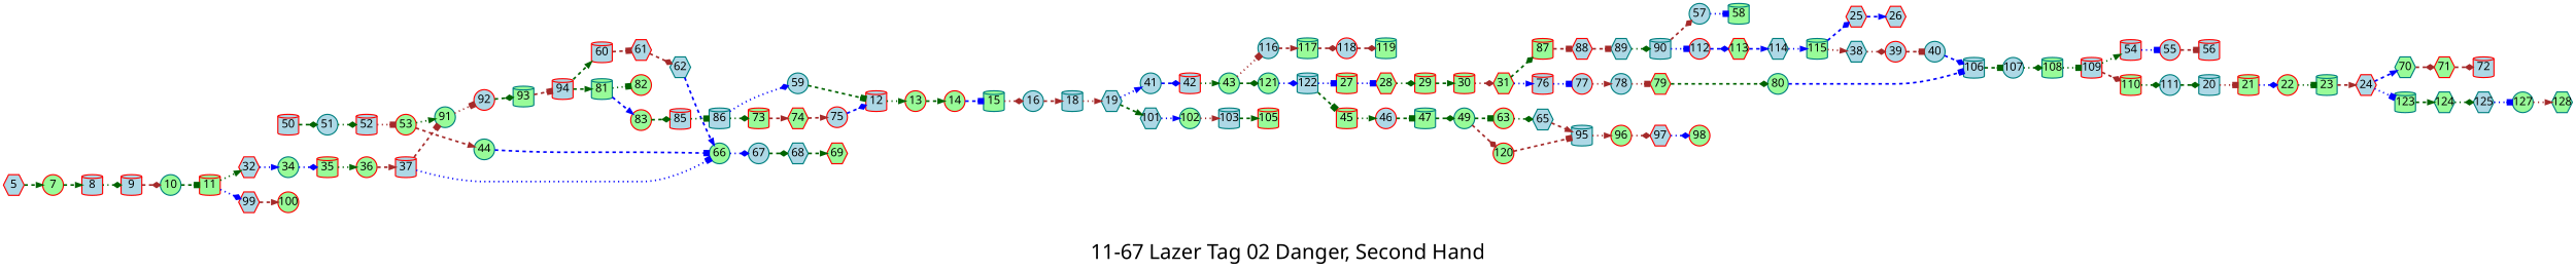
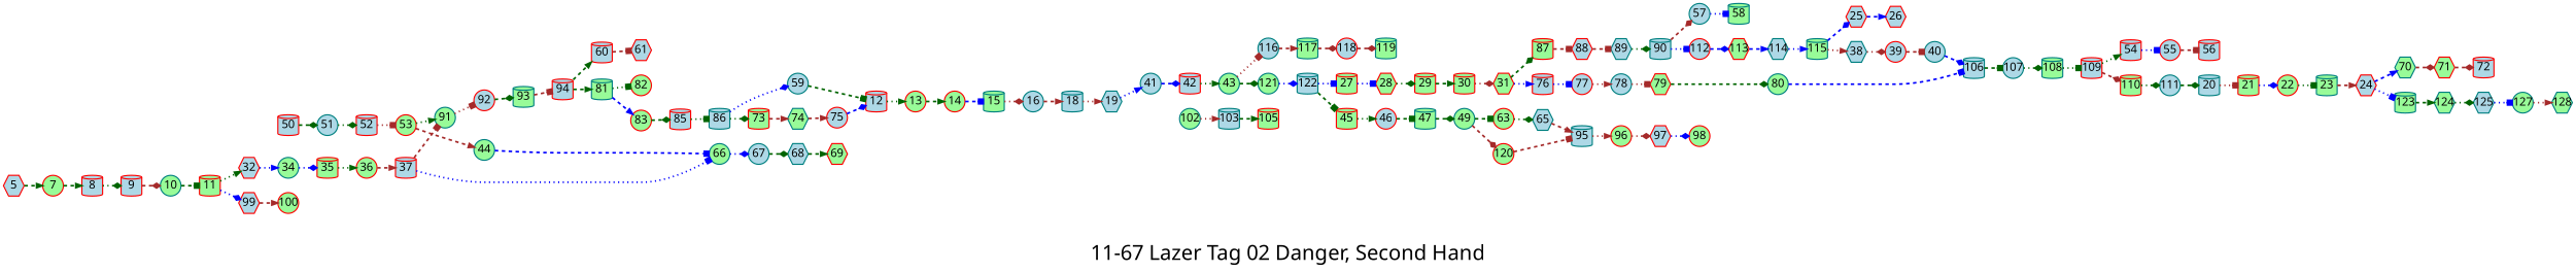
  digraph {
    fontname="Noto Sans"
    fontsize=36
    label="11-67 Lazer Tag 02 Danger, Second Hand"
    nodesep=0.35
    ordering=out
    rankdir=LR
    ranksep=0.45
    node [color=red fillcolor=lightblue fixedsize=true fontname="Noto Sans" fontsize=20 labelfloat=true margin="0,0" penwidth=2 regular=true shape=cylinder style=filled]
    edge [arrowhead=diamond color=darkgreen fontname="Noto Sans" fontsize=12 labelfloat=true penwidth=3 style=dashed]
    5 [shape=hexagon]
    7 [fillcolor=palegreen shape=circle]
    8
    9
    10 [color=teal fillcolor=palegreen shape=circle]
    11 [fillcolor=palegreen]
    32 [shape=hexagon]
    99 [shape=hexagon]
    34 [color=teal fillcolor=palegreen shape=circle]
    100 [fillcolor=palegreen shape=circle]
    35 [fillcolor=palegreen]
    13 [fillcolor=palegreen shape=circle]
    12
    14 [fillcolor=palegreen shape=circle]
    15 [color=teal fillcolor=palegreen]
    16 [color=teal shape=circle]
    18 [color=teal]
    19 [color=teal shape=hexagon]
    41 [color=teal shape=circle]
-   101 [color=teal shape=hexagon]
    42
    102 [color=teal fillcolor=palegreen shape=circle]
    43 [color=teal fillcolor=palegreen shape=circle]
    103 [color=teal]
    20 [color=teal]
    21 [fillcolor=palegreen]
    22 [fillcolor=palegreen shape=circle]
    23 [color=teal fillcolor=palegreen]
    24 [shape=hexagon]
    70 [color=teal fillcolor=palegreen shape=hexagon]
    123 [color=teal fillcolor=palegreen]
    71 [fillcolor=palegreen shape=hexagon]
    124 [color=teal fillcolor=palegreen shape=hexagon]
    72
    125 [color=teal shape=hexagon]
    25 [shape=hexagon]
    26 [shape=hexagon]
    27 [fillcolor=palegreen]
    28 [fillcolor=palegreen shape=hexagon]
    29 [fillcolor=palegreen]
    30 [fillcolor=palegreen]
    31 [fillcolor=palegreen shape=hexagon]
    87 [fillcolor=palegreen]
    76
    88 [shape=hexagon]
    77 [shape=circle]
    89 [color=teal shape=hexagon]
    78 [color=teal shape=circle]
    36 [fillcolor=palegreen shape=circle]
    37
    91 [color=teal fillcolor=palegreen shape=circle]
    66 [color=teal fillcolor=palegreen shape=circle]
    92 [shape=circle]
    67 [color=teal shape=circle]
    93 [color=teal fillcolor=palegreen]
    68 [color=teal shape=hexagon]
    38 [color=teal shape=hexagon]
    39 [shape=circle]
    40 [color=teal shape=circle]
    106 [color=teal]
    107 [color=teal shape=circle]
    108 [color=teal fillcolor=palegreen]
    116 [color=teal shape=circle]
    121 [color=teal fillcolor=palegreen shape=circle]
    117 [color=teal fillcolor=palegreen]
    122 [color=teal]
    118 [shape=circle]
    45 [fillcolor=palegreen]
    44 [color=teal fillcolor=palegreen shape=circle]
    46 [shape=circle]
    47 [color=teal fillcolor=palegreen]
    49 [color=teal fillcolor=palegreen shape=circle]
    63 [fillcolor=palegreen shape=circle]
    120 [fillcolor=palegreen shape=circle]
    65 [color=teal shape=hexagon]
    95 [color=teal]
    96 [fillcolor=palegreen shape=circle]
    51 [color=teal shape=circle]
    50
    52
    53 [fillcolor=palegreen shape=circle]
    55 [shape=circle]
    54
    56
    57 [color=teal shape=circle]
    58 [color=teal fillcolor=palegreen]
    59 [color=teal shape=circle]
    61 [shape=hexagon]
    60
-   62 [color=teal shape=hexagon]
    97 [shape=hexagon]
    69 [fillcolor=palegreen shape=hexagon]
    73 [fillcolor=palegreen]
-   74 [fillcolor=palegreen shape=hexagon]
+   74 [color=teal fillcolor=palegreen shape=hexagon]
    75 [shape=circle]
    79 [fillcolor=palegreen shape=hexagon]
    80 [color=teal fillcolor=palegreen shape=circle]
    81 [color=teal fillcolor=palegreen]
    82 [fillcolor=palegreen shape=circle]
    83 [fillcolor=palegreen shape=circle]
    85
    86 [color=teal]
    90 [color=teal]
    112 [shape=circle]
    113 [fillcolor=palegreen shape=hexagon]
    114 [color=teal shape=hexagon]
    94
    98 [fillcolor=palegreen shape=circle]
    105 [fillcolor=palegreen]
    109
    110 [fillcolor=palegreen]
    111 [color=teal shape=circle]
    115 [color=teal fillcolor=palegreen]
    119 [color=teal fillcolor=palegreen]
    127 [color=teal fillcolor=palegreen shape=circle]
    128 [color=teal fillcolor=palegreen shape=hexagon]
    5 -> 7 [arrowhead=normal]
    7 -> 8 [arrowhead=normal]
    8 -> 9 [style=dotted]
    9 -> 10 [color=brown]
    10 -> 11 [arrowhead=box]
    11 -> 32 [arrowhead=normal style=dotted]
    11 -> 99 [color=blue style=dotted]
    32 -> 34 [arrowhead=normal color=blue style=dotted]
    99 -> 100 [arrowhead=normal color=brown]
    34 -> 35 [color=blue style=dotted]
    35 -> 36 [arrowhead=normal style=dotted]
    13 -> 14 [arrowhead=normal]
    12 -> 13 [arrowhead=normal style=dotted]
    14 -> 15 [arrowhead=box color=blue]
    15 -> 16 [color=brown style=dotted]
    16 -> 18 [arrowhead=normal color=brown]
    18 -> 19 [arrowhead=normal color=brown style=dotted]
    19 -> 41 [arrowhead=normal color=blue style=dotted]
-   19 -> 101 [arrowhead=normal]
    41 -> 42 [color=blue]
-   101 -> 102 [arrowhead=normal color=blue style=dotted]
    42 -> 43 [arrowhead=normal style=dotted]
    102 -> 103 [arrowhead=normal color=brown style=dotted]
    43 -> 116 [arrowhead=box color=brown style=dotted]
    43 -> 121
    103 -> 105 [arrowhead=normal]
    20 -> 21 [arrowhead=box color=brown style=dotted]
    21 -> 22 [color=blue style=dotted]
    22 -> 23 [arrowhead=box style=dotted]
    23 -> 24 [arrowhead=normal color=brown]
    24 -> 70 [arrowhead=normal color=blue]
    24 -> 123 [arrowhead=box color=blue style=dotted]
    70 -> 71 [color=brown]
    123 -> 124 [arrowhead=normal]
    71 -> 72 [color=brown]
    124 -> 125 [style=dotted]
    125 -> 127 [arrowhead=box color=blue style=dotted]
    25 -> 26 [arrowhead=normal color=blue]
    27 -> 28 [arrowhead=box color=blue style=dotted]
    28 -> 29 [style=dotted]
    29 -> 30 [arrowhead=normal]
    30 -> 31 [color=brown style=dotted]
    31 -> 87
    31 -> 76 [arrowhead=normal color=blue style=dotted]
    87 -> 88 [arrowhead=box color=brown]
    76 -> 77 [arrowhead=box color=blue style=dotted]
    88 -> 89 [arrowhead=box color=brown]
    77 -> 78 [arrowhead=normal color=brown style=dotted]
    89 -> 90 [style=dotted]
    78 -> 79 [arrowhead=box color=brown style=dotted]
    36 -> 37 [arrowhead=normal color=brown]
    37 -> 91 [arrowhead=box color=brown]
    37 -> 66 [arrowhead=box color=blue style=dotted]
    91 -> 92 [arrowhead=box color=brown style=dotted]
    66 -> 67 [color=blue style=dotted]
    92 -> 93
    67 -> 68
    93 -> 94 [arrowhead=box color=brown]
    68 -> 69 [arrowhead=normal]
    38 -> 39 [color=brown style=dotted]
    39 -> 40 [arrowhead=box color=brown]
    40 -> 106 [color=blue]
    106 -> 107 [arrowhead=box]
    107 -> 108 [style=dotted]
    108 -> 109 [arrowhead=box style=dotted]
    116 -> 117 [arrowhead=normal color=brown]
    121 -> 122 [color=blue style=dotted]
    117 -> 118 [color=brown]
    122 -> 27 [arrowhead=box color=blue style=dotted]
    122 -> 45 [arrowhead=box]
    118 -> 119 [color=brown]
    45 -> 46 [arrowhead=normal style=dotted]
    44 -> 66 [arrowhead=box color=blue]
    46 -> 47 [arrowhead=box]
    47 -> 49
    49 -> 63 [arrowhead=box]
    49 -> 120 [color=brown]
    63 -> 65 [style=dotted]
    120 -> 95 [arrowhead=box color=brown]
    65 -> 95 [arrowhead=normal color=brown]
    95 -> 96 [arrowhead=normal color=brown style=dotted]
    96 -> 97 [color=brown style=dotted]
    51 -> 52 [style=dotted]
    50 -> 51
    52 -> 53 [arrowhead=box color=brown style=dotted]
    53 -> 91 [arrowhead=normal style=dotted]
    53 -> 44 [arrowhead=normal color=brown]
    55 -> 56 [arrowhead=box color=brown]
    54 -> 55 [arrowhead=box color=blue style=dotted]
    57 -> 58 [arrowhead=box color=blue style=dotted]
    59 -> 12 [arrowhead=box]
-   61 -> 62 [color=brown]
    60 -> 61 [arrowhead=box color=brown]
-   62 -> 66 [arrowhead=normal color=blue]
    97 -> 98 [color=blue style=dotted]
    73 -> 74 [arrowhead=normal color=brown]
    74 -> 75 [arrowhead=normal color=brown]
    75 -> 12 [color=blue]
    79 -> 80
    80 -> 106 [arrowhead=box color=blue]
    81 -> 82 [arrowhead=box style=dotted]
    81 -> 83 [arrowhead=normal color=blue]
    83 -> 85
    85 -> 86 [arrowhead=box style=dotted]
    86 -> 59 [color=blue style=dotted]
    86 -> 73 [style=dotted]
    90 -> 57 [color=brown]
    90 -> 112 [arrowhead=box color=blue style=dotted]
    112 -> 113 [color=blue]
    113 -> 114 [arrowhead=normal color=blue]
    114 -> 115 [arrowhead=normal color=blue style=dotted]
    94 -> 60 [arrowhead=normal]
    94 -> 81 [arrowhead=normal]
    109 -> 54 [arrowhead=normal style=dotted]
    109 -> 110 [color=brown]
    110 -> 111 [style=dotted]
    111 -> 20
    115 -> 25 [color=blue]
    115 -> 38 [arrowhead=normal color=brown style=dotted]
    127 -> 128 [arrowhead=normal color=brown style=dotted]
  }
